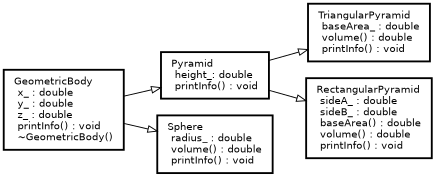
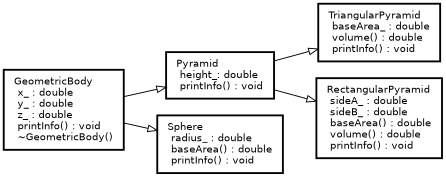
  digraph {
    rankdir=LR
    node [fixedsize=false fontname="DejaVu Sans" fontsize=11 margin="0.15,0.1" shape=box style="solid,bold"]
    edge [arrowhead=empty]
    n1 [label="GeometricBody\l x_ : double\l y_ : double\l z_ : double\l printInfo() : void\l ~GeometricBody()\l"]
    n2 [label="Pyramid\l height_: double\l printInfo() : void\l"]
-   n3 [label="Sphere\l radius_ : double\l volume() : double\l printInfo() : void\l"]
+   n3 [label="Sphere\l radius_ : double\l baseArea() : double\l printInfo() : void\l"]
    n4 [label="TriangularPyramid\l baseArea_ : double\l volume() : double\l printInfo() : void\l"]
    n5 [label="RectangularPyramid\l sideA_ : double\l sideB_ : double\l baseArea() : double\l volume() : double\l printInfo() : void\l"]
    n1 -> n2
    n1 -> n3
    n2 -> n4
    n2 -> n5
  }
